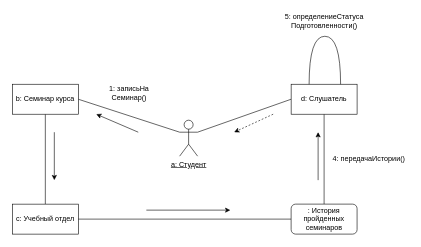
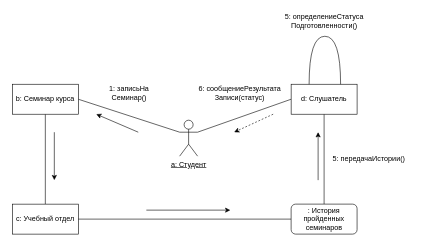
  <mxCell id="0" />
  <mxCell id="1" parent="0" />
  <mxCell id="2" style="rounded=0;orthogonalLoop=1;jettySize=auto;html=1;exitX=0;exitY=0.333;exitDx=0;exitDy=0;exitPerimeter=0;entryX=1;entryY=0.5;entryDx=0;entryDy=0;endArrow=none;endFill=0;" edge="1" parent="1" source="4" target="6"><mxGeometry relative="1" as="geometry"><mxPoint x="229" y="220" as="sourcePoint" /></mxGeometry></mxCell>
  <mxCell id="3" style="rounded=0;orthogonalLoop=1;jettySize=auto;html=1;exitX=1;exitY=0.333;exitDx=0;exitDy=0;exitPerimeter=0;entryX=0;entryY=0.5;entryDx=0;entryDy=0;endArrow=none;endFill=0;" edge="1" parent="1" source="4" target="9"><mxGeometry relative="1" as="geometry"><mxPoint x="394" y="220" as="sourcePoint" /></mxGeometry></mxCell>
  <mxCell id="4" value="&lt;u&gt;a: Студент&lt;/u&gt;" style="shape=umlActor;verticalLabelPosition=bottom;verticalAlign=top;html=1;outlineConnect=0;" vertex="1" parent="1"><mxGeometry x="299" y="200" width="30" height="60" as="geometry" /></mxCell>
  <mxCell id="5" style="rounded=0;orthogonalLoop=1;jettySize=auto;html=1;entryX=0.5;entryY=0;entryDx=0;entryDy=0;endArrow=none;endFill=0;" edge="1" parent="1" source="6" target="7"><mxGeometry relative="1" as="geometry" /></mxCell>
  <mxCell id="6" value="b: Семинар курса" style="html=1;whiteSpace=wrap;" vertex="1" parent="1"><mxGeometry x="20" y="140" width="110" height="50" as="geometry" /></mxCell>
  <mxCell id="7" value="c: Учебный отдел" style="html=1;whiteSpace=wrap;" vertex="1" parent="1"><mxGeometry x="20" y="340" width="110" height="50" as="geometry" /></mxCell>
  <mxCell id="8" style="rounded=0;orthogonalLoop=1;jettySize=auto;html=1;endArrow=none;endFill=0;" edge="1" parent="1" source="9" target="11"><mxGeometry relative="1" as="geometry" /></mxCell>
  <mxCell id="9" value="d: Слушатель" style="html=1;whiteSpace=wrap;" vertex="1" parent="1"><mxGeometry x="485" y="140" width="110" height="50" as="geometry" /></mxCell>
  <mxCell id="10" style="rounded=0;orthogonalLoop=1;jettySize=auto;html=1;entryX=1;entryY=0.5;entryDx=0;entryDy=0;endArrow=none;endFill=0;" edge="1" parent="1" source="11" target="7"><mxGeometry relative="1" as="geometry" /></mxCell>
  <mxCell id="11" value=": История пройденных семинаров" style="html=1;whiteSpace=wrap;rounded=1;" vertex="1" parent="1"><mxGeometry x="485" y="340" width="110" height="50" as="geometry" /></mxCell>
  <mxCell id="12" style="edgeStyle=orthogonalEdgeStyle;rounded=0;orthogonalLoop=1;jettySize=auto;html=1;entryX=0.75;entryY=0;entryDx=0;entryDy=0;endArrow=none;endFill=0;curved=1;" edge="1" parent="1" source="9" target="9"><mxGeometry relative="1" as="geometry"><Array as="points"><mxPoint x="515" y="60" /><mxPoint x="568" y="60" /></Array></mxGeometry></mxCell>
  <mxCell id="13" value="" style="endArrow=classic;html=1;rounded=0;" edge="1" parent="1"><mxGeometry width="50" height="50" relative="1" as="geometry"><mxPoint x="90" y="220" as="sourcePoint" /><mxPoint x="90" y="300" as="targetPoint" /></mxGeometry></mxCell>
  <mxCell id="14" value="" style="endArrow=classic;html=1;rounded=0;" edge="1" parent="1"><mxGeometry width="50" height="50" relative="1" as="geometry"><mxPoint x="530" y="300" as="sourcePoint" /><mxPoint x="530" y="220" as="targetPoint" /></mxGeometry></mxCell>
  <mxCell id="15" value="" style="endArrow=classic;html=1;rounded=0;" edge="1" parent="1"><mxGeometry width="50" height="50" relative="1" as="geometry"><mxPoint x="243.5" y="350" as="sourcePoint" /><mxPoint x="383.5" y="350" as="targetPoint" /></mxGeometry></mxCell>
  <mxCell id="16" value="" style="endArrow=classic;html=1;rounded=0;" edge="1" parent="1"><mxGeometry width="50" height="50" relative="1" as="geometry"><mxPoint x="230" y="220" as="sourcePoint" /><mxPoint x="160" y="190" as="targetPoint" /></mxGeometry></mxCell>
  <mxCell id="17" value="" style="endArrow=classic;html=1;rounded=0;dashed=1;" edge="1" parent="1"><mxGeometry width="50" height="50" relative="1" as="geometry"><mxPoint x="455" y="190" as="sourcePoint" /><mxPoint x="390" y="220" as="targetPoint" /></mxGeometry></mxCell>
  <mxCell id="18" value="1: записьНа&lt;div&gt;Семинар()&lt;/div&gt;" style="text;html=1;align=center;verticalAlign=middle;whiteSpace=wrap;rounded=0;" vertex="1" parent="1"><mxGeometry x="180" y="140" width="70" height="30" as="geometry" /></mxCell>
- <mxCell id="20" value="4: передачаИстории()" style="text;html=1;align=center;verticalAlign=middle;whiteSpace=wrap;rounded=0;" vertex="1" parent="1"><mxGeometry x="550" y="250" width="130" height="30" as="geometry" /></mxCell>
+ <mxCell id="19" value="6: сообщениеРезультата&lt;br&gt;&lt;div&gt;Записи(статус)&lt;/div&gt;" style="text;html=1;align=center;verticalAlign=middle;whiteSpace=wrap;rounded=0;" vertex="1" parent="1"><mxGeometry x="329" y="140" width="141" height="30" as="geometry" /></mxCell>
+ <mxCell id="20" value="5: передачаИстории()" style="text;html=1;align=center;verticalAlign=middle;whiteSpace=wrap;rounded=0;" vertex="1" parent="1"><mxGeometry x="550" y="250" width="130" height="30" as="geometry" /></mxCell>
  <mxCell id="21" value="5: определениеСтатуса&lt;div&gt;Подготовленности()&lt;/div&gt;" style="text;html=1;align=center;verticalAlign=middle;whiteSpace=wrap;rounded=0;" vertex="1" parent="1"><mxGeometry x="462.5" y="20" width="155" height="30" as="geometry" /></mxCell>
